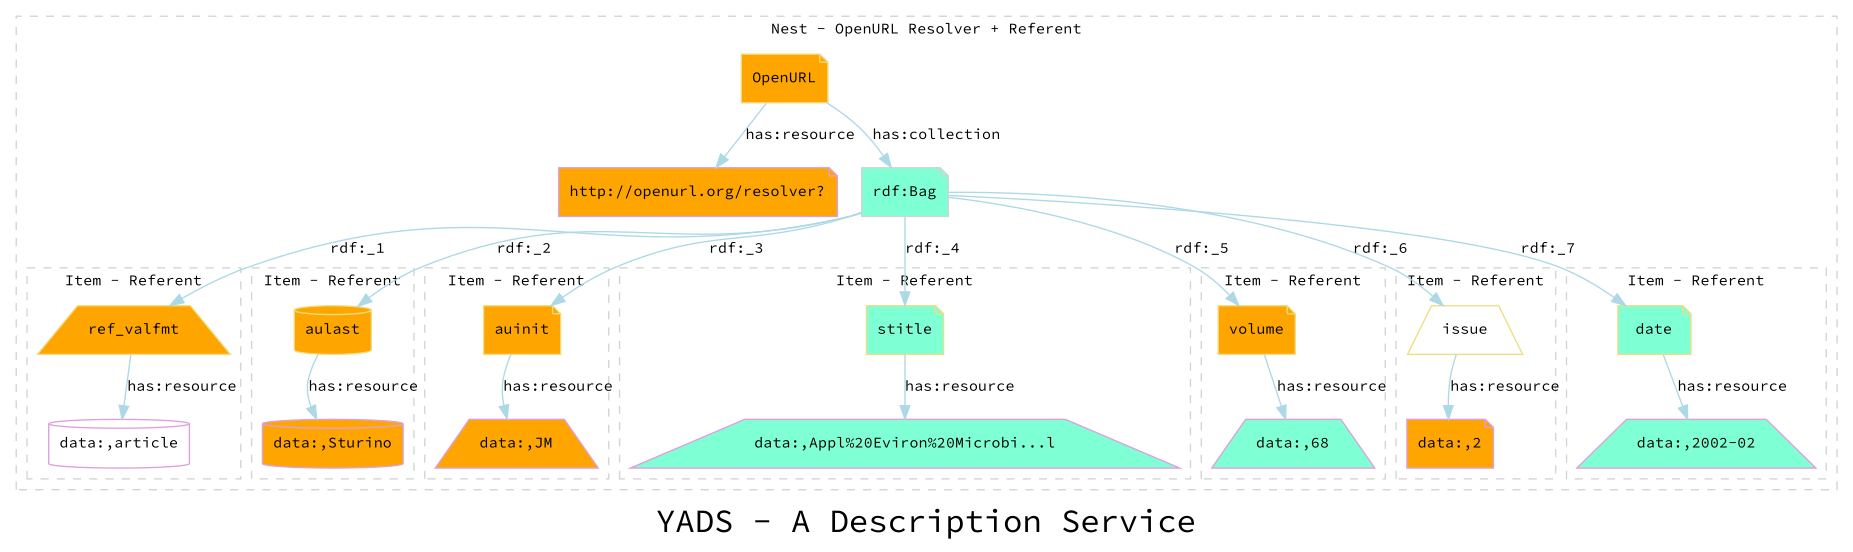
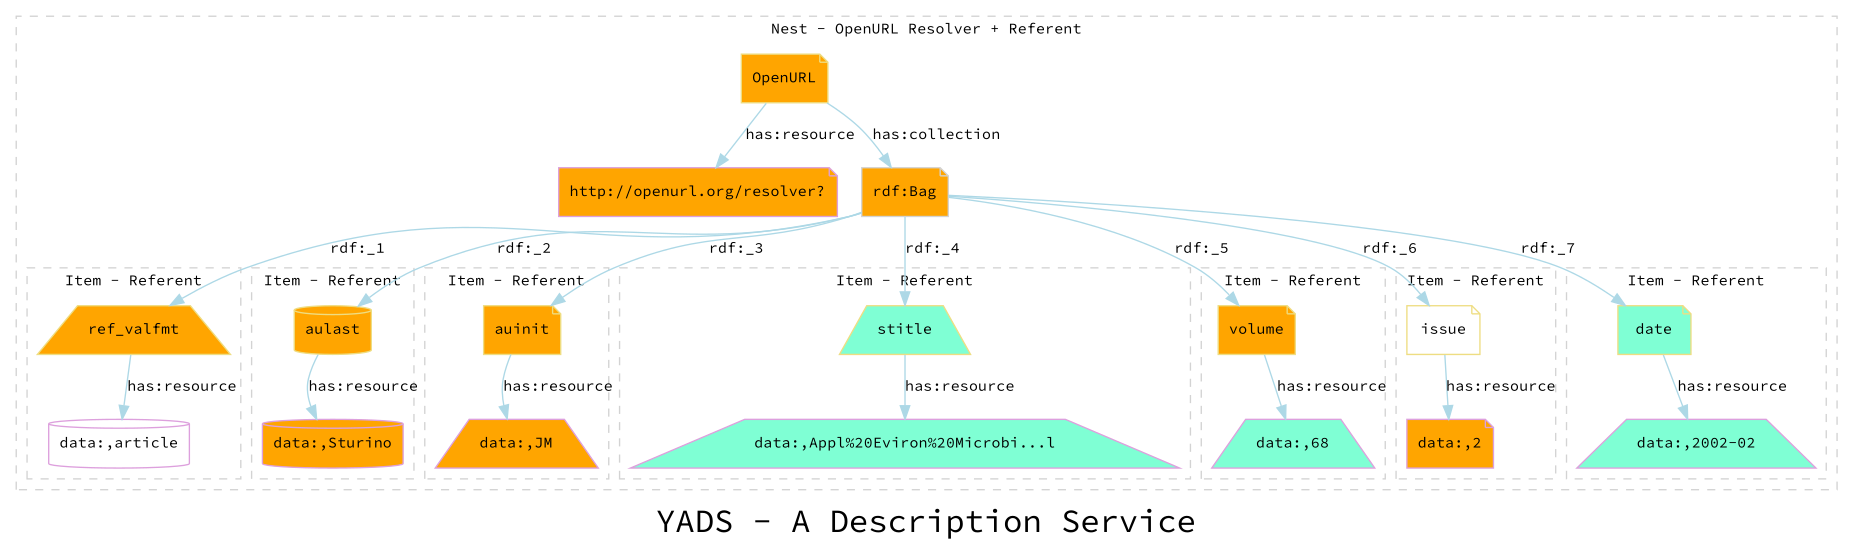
  digraph {
    fontname="Source Code Pro"
    fontsize=24
    label="YADS - A Description Service"
    rankdir=TB
    node [color=lightgoldenrod fillcolor=orange fontcolor=black fontname="Source Code Pro" fontsize=11 shape=trapezium style=filled]
    edge [color=lightblue fontcolor=black fontname="Source Code Pro" fontsize=11 style=filled]
    n1 [label=ref_valfmt]
    "data:,article" [color=plum fillcolor=white shape=cylinder]
    n3 [label=aulast shape=cylinder]
    "data:,Sturino" [color=plum shape=cylinder]
    n5 [label=auinit shape=note]
    "data:,JM" [color=plum]
-   n7 [fillcolor=aquamarine label=stitle shape=note]
+   n7 [fillcolor=aquamarine label=stitle]
    "data:,Appl%20Eviron%20Microbi...l" [color=plum fillcolor=aquamarine]
    n9 [label=volume shape=note]
    "data:,68" [color=plum fillcolor=aquamarine]
-   n11 [fillcolor=white label=issue]
+   n11 [fillcolor=white label=issue shape=note]
    "data:,2" [color=plum shape=note]
    n13 [fillcolor=aquamarine label=date shape=note]
    "data:,2002-02" [color=plum fillcolor=aquamarine]
    n15 [label=OpenURL shape=note]
    "http://openurl.org/resolver?" [color=plum shape=note]
-   n17 [color=lightgrey fillcolor=aquamarine label="rdf:Bag" shape=note]
+   n17 [color=lightgrey label="rdf:Bag" shape=note]
    subgraph cluster_1 {
      color=lightgrey
      fontcolor=black
      fontsize=11
      label="Nest - OpenURL Resolver + Referent"
      style=dashed
      n15
      "http://openurl.org/resolver?"
      n17
      subgraph cluster_2 {
        color=lightgrey
        fontcolor=black
        fontsize=11
        label="Item - Referent"
        style=dashed
        n1
        "data:,article"
      }
      subgraph cluster_3 {
        color=lightgrey
        fontcolor=black
        fontsize=11
        label="Item - Referent"
        style=dashed
        n3
        "data:,Sturino"
      }
      subgraph cluster_4 {
        color=lightgrey
        fontcolor=black
        fontsize=11
        label="Item - Referent"
        style=dashed
        n5
        "data:,JM"
      }
      subgraph cluster_5 {
        color=lightgrey
        fontcolor=black
        fontsize=11
        label="Item - Referent"
        style=dashed
        n7
        "data:,Appl%20Eviron%20Microbi...l"
      }
      subgraph cluster_6 {
        color=lightgrey
        fontcolor=black
        fontsize=11
        label="Item - Referent"
        style=dashed
        n9
        "data:,68"
      }
      subgraph cluster_7 {
        color=lightgrey
        fontcolor=black
        fontsize=11
        label="Item - Referent"
        style=dashed
        n11
        "data:,2"
      }
      subgraph cluster_8 {
        color=lightgrey
        fontcolor=black
        fontsize=11
        label="Item - Referent"
        style=dashed
        n13
        "data:,2002-02"
      }
    }
    n1 -> "data:,article" [label="has:resource"]
    n3 -> "data:,Sturino" [label="has:resource"]
    n5 -> "data:,JM" [label="has:resource"]
    n7 -> "data:,Appl%20Eviron%20Microbi...l" [label="has:resource"]
    n9 -> "data:,68" [label="has:resource"]
    n11 -> "data:,2" [label="has:resource"]
    n13 -> "data:,2002-02" [label="has:resource"]
    n15 -> "http://openurl.org/resolver?" [label="has:resource"]
    n15 -> n17 [label="has:collection"]
    n17 -> n1 [label="rdf:_1"]
    n17 -> n3 [label="rdf:_2"]
    n17 -> n5 [label="rdf:_3"]
    n17 -> n7 [label="rdf:_4"]
    n17 -> n9 [label="rdf:_5"]
    n17 -> n11 [label="rdf:_6"]
    n17 -> n13 [label="rdf:_7"]
  }
